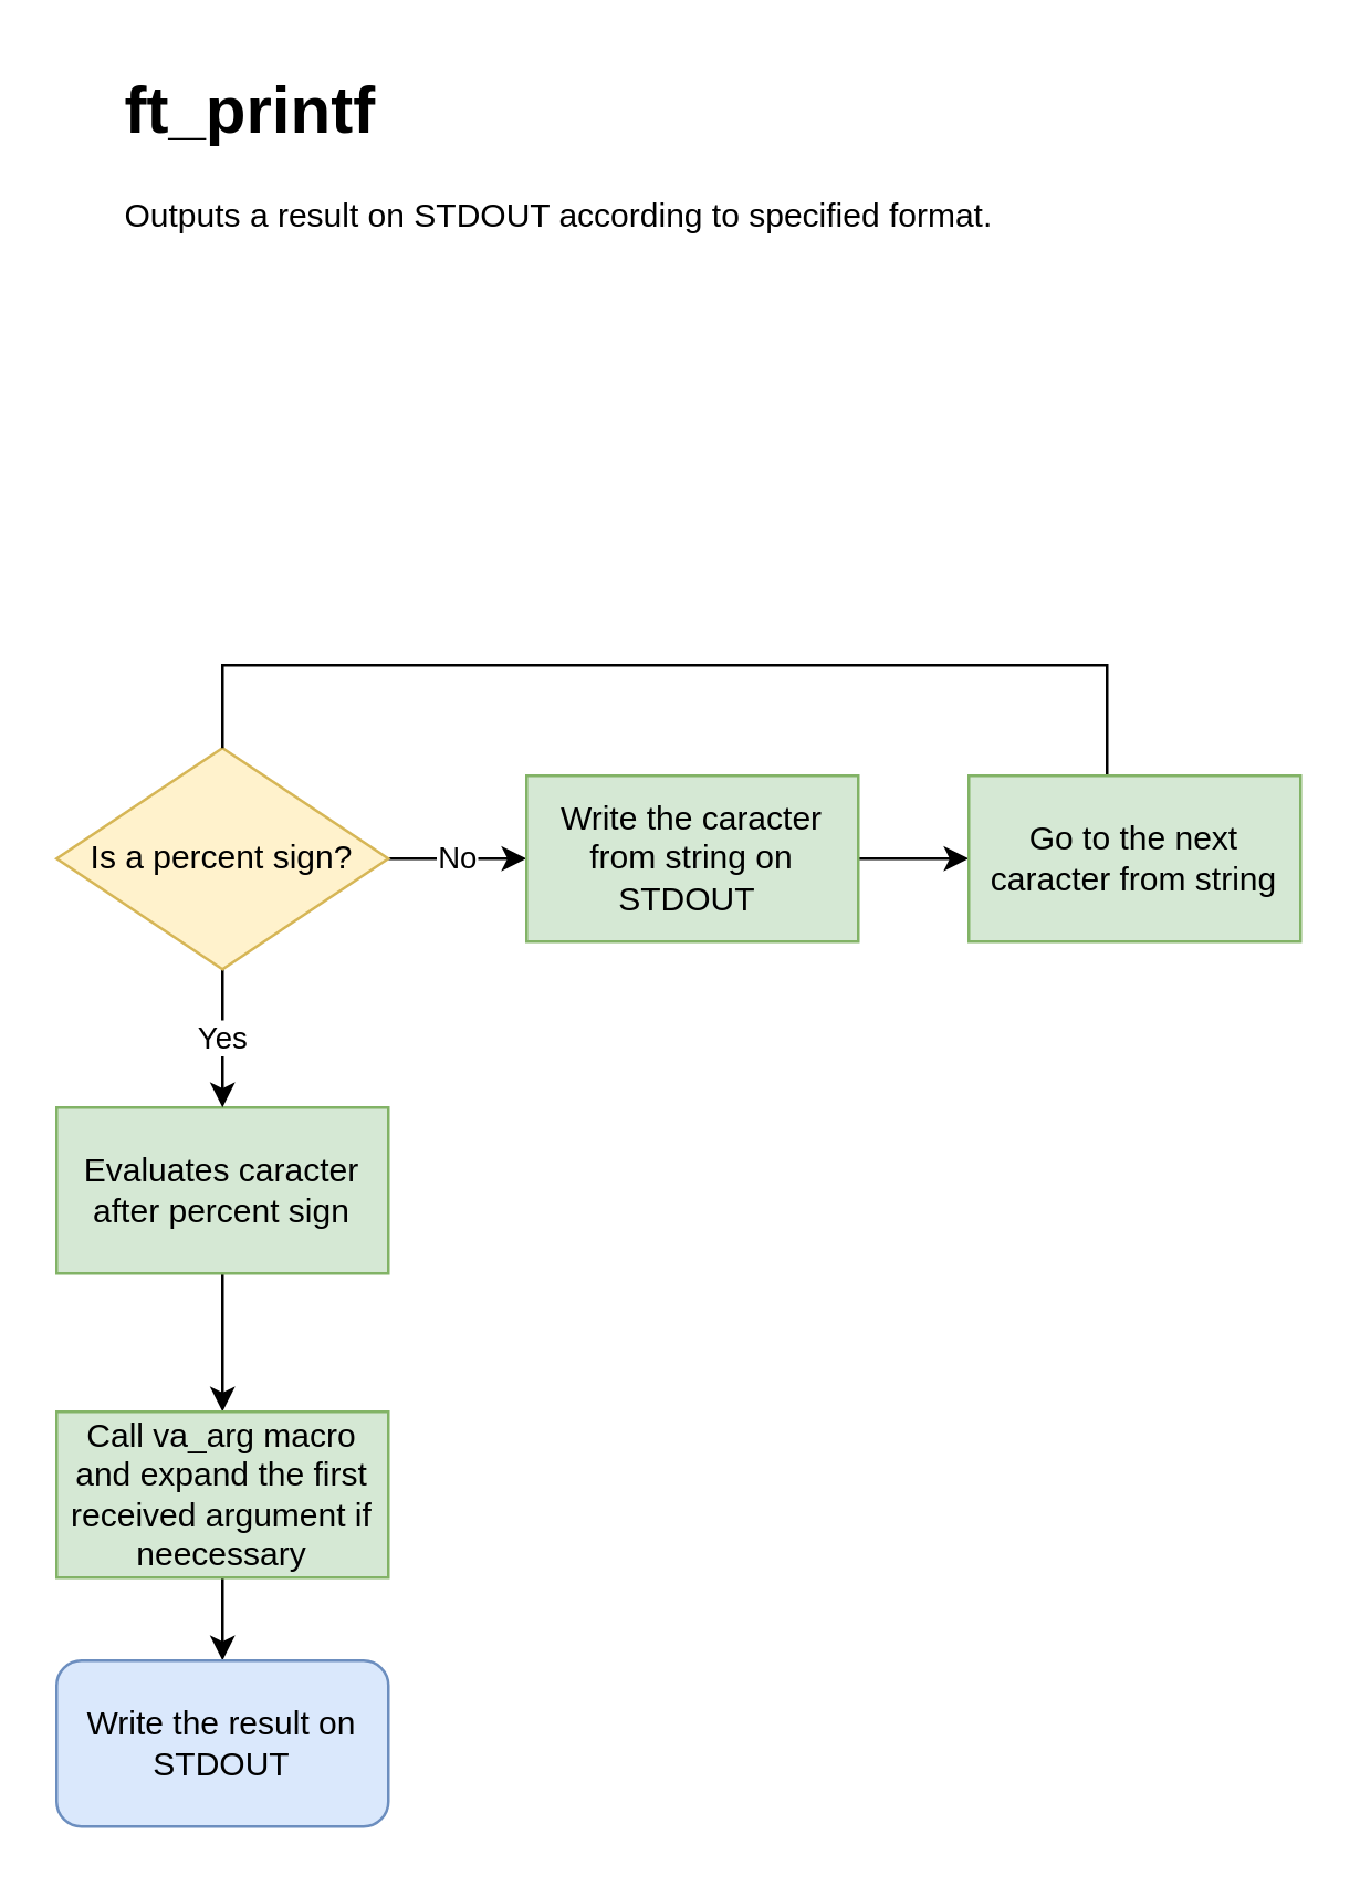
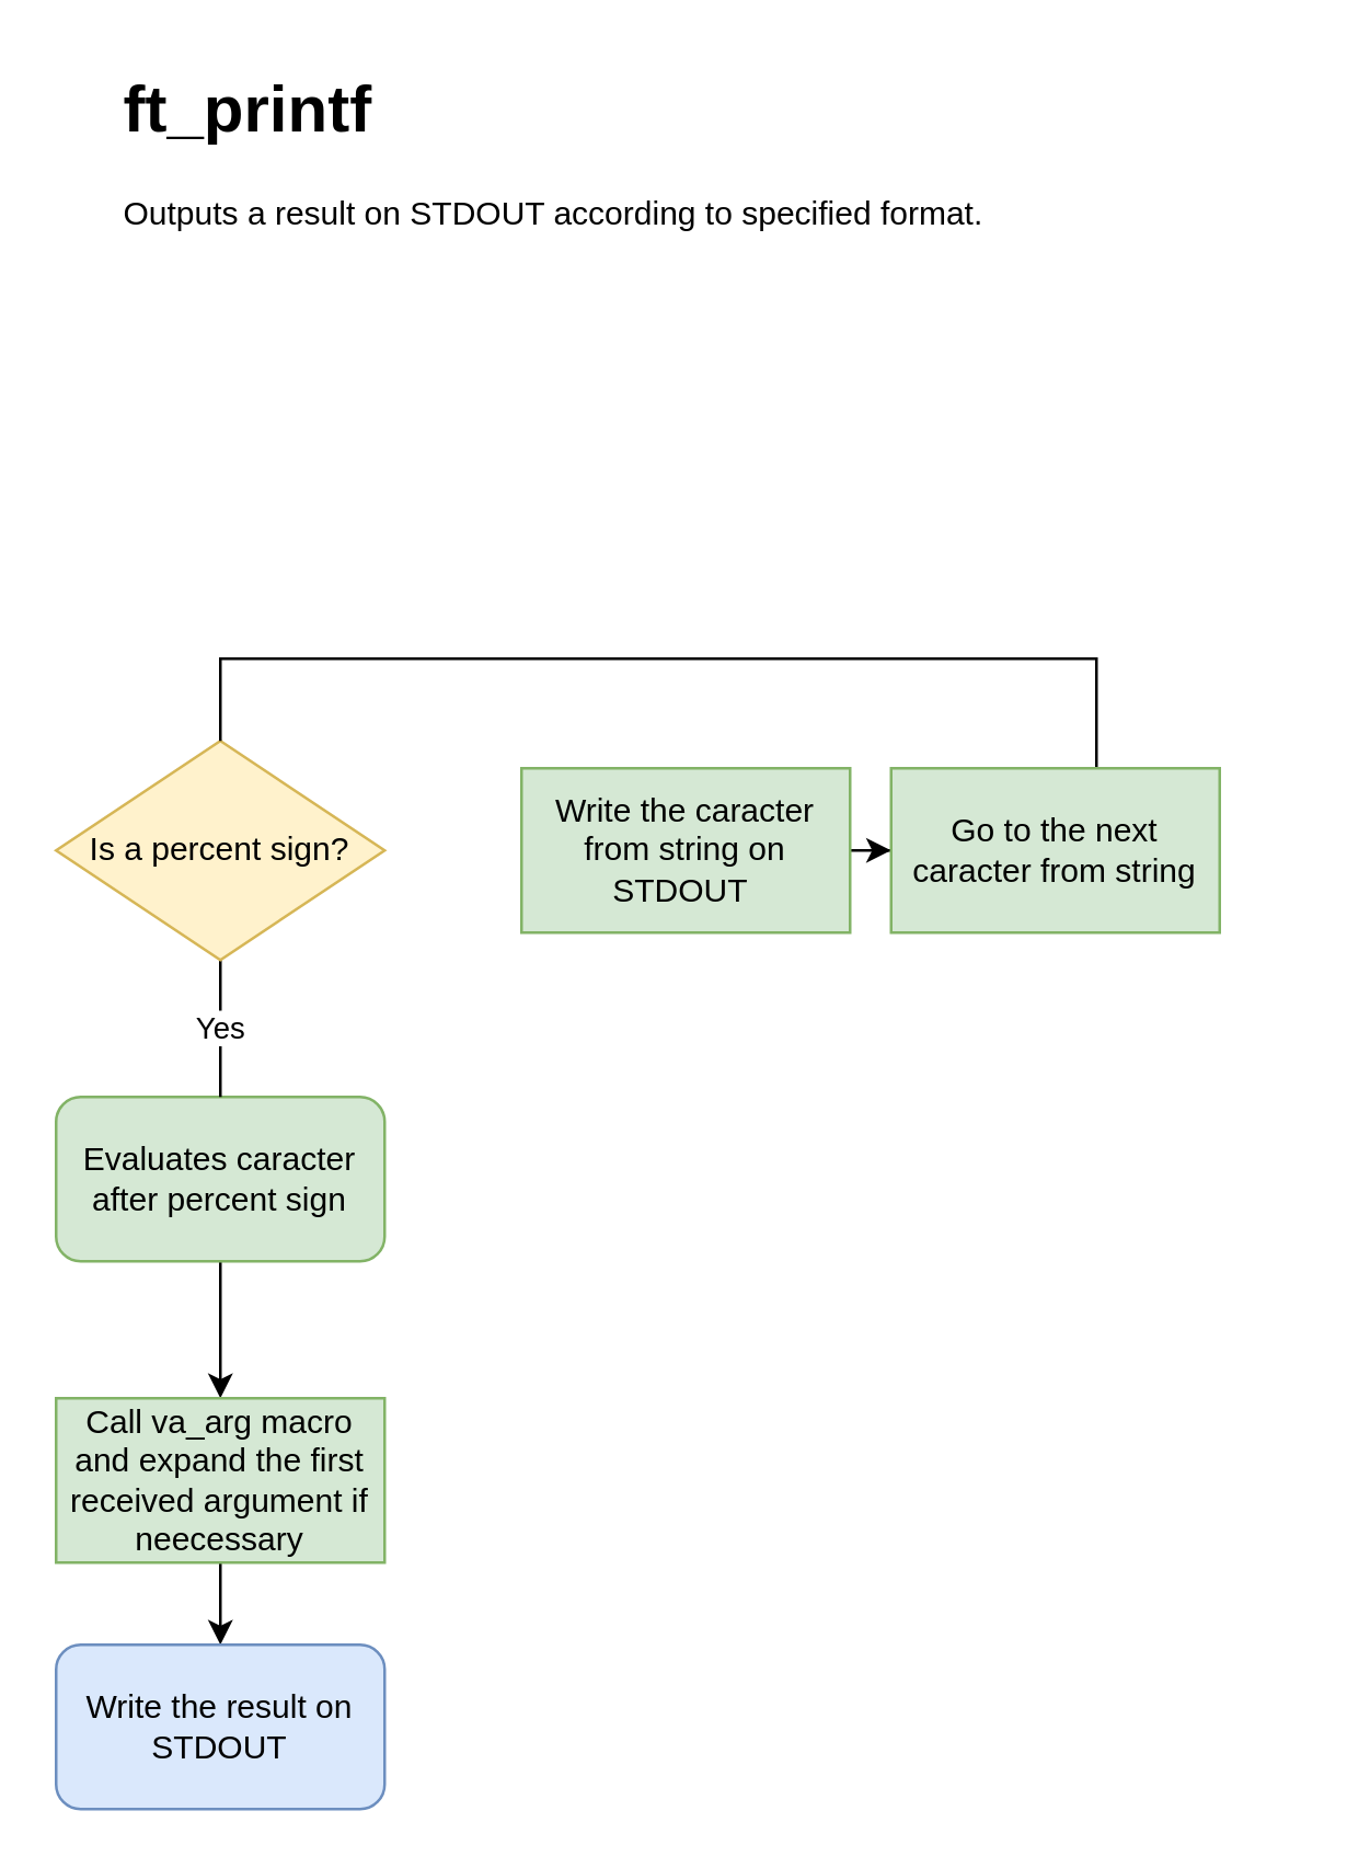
  <mxCell id="0" />
  <mxCell id="1" value="Layers" parent="0" />
  <mxCell id="2" value="" style="edgeStyle=orthogonalEdgeStyle;rounded=0;orthogonalLoop=1;jettySize=auto;html=1;" edge="1" parent="1" source="3" target="5"><mxGeometry relative="1" as="geometry" /></mxCell>
- <mxCell id="3" value="Evaluates caracter after percent sign" style="rounded=0;whiteSpace=wrap;html=1;fillColor=#d5e8d4;strokeColor=#82b366;" vertex="1" parent="1"><mxGeometry x="20" y="400" width="120" height="60" as="geometry" /></mxCell>
+ <mxCell id="3" value="Evaluates caracter after percent sign" style="whiteSpace=wrap;html=1;fillColor=#d5e8d4;strokeColor=#82b366;rounded=1;" vertex="1" parent="1"><mxGeometry x="20" y="400" width="120" height="60" as="geometry" /></mxCell>
  <mxCell id="4" value="" style="edgeStyle=orthogonalEdgeStyle;rounded=0;orthogonalLoop=1;jettySize=auto;html=1;" edge="1" parent="1" source="5" target="13"><mxGeometry relative="1" as="geometry" /></mxCell>
  <mxCell id="5" value="Call va_arg macro and expand the first received argument if neecessary" style="whiteSpace=wrap;html=1;fillColor=#d5e8d4;strokeColor=#82b366;rounded=0;" vertex="1" parent="1"><mxGeometry x="20" y="510" width="120" height="60" as="geometry" /></mxCell>
- <mxCell id="6" value="No" style="edgeStyle=orthogonalEdgeStyle;rounded=0;orthogonalLoop=1;jettySize=auto;html=1;" edge="1" parent="1" source="8" target="10"><mxGeometry relative="1" as="geometry" /></mxCell>
- <mxCell id="7" value="Yes" style="edgeStyle=orthogonalEdgeStyle;rounded=0;orthogonalLoop=1;jettySize=auto;html=1;" edge="1" parent="1" source="8" target="3"><mxGeometry relative="1" as="geometry" /></mxCell>
+ <mxCell id="7" value="Yes" style="edgeStyle=orthogonalEdgeStyle;rounded=0;orthogonalLoop=1;jettySize=auto;html=1;endArrow=none;" edge="1" parent="1" source="8" target="3"><mxGeometry relative="1" as="geometry" /></mxCell>
  <mxCell id="8" value="Is a percent sign?" style="rhombus;whiteSpace=wrap;html=1;fillColor=#fff2cc;strokeColor=#d6b656;rounded=0;" vertex="1" parent="1"><mxGeometry x="20" y="270" width="120" height="80" as="geometry" /></mxCell>
  <mxCell id="9" value="" style="edgeStyle=orthogonalEdgeStyle;rounded=0;orthogonalLoop=1;jettySize=auto;html=1;" edge="1" parent="1" source="10" target="12"><mxGeometry relative="1" as="geometry" /></mxCell>
  <mxCell id="10" value="Write the caracter from string on STDOUT&amp;nbsp;" style="rounded=0;whiteSpace=wrap;html=1;fillColor=#d5e8d4;strokeColor=#82b366;" vertex="1" parent="1"><mxGeometry x="190" y="280" width="120" height="60" as="geometry" /></mxCell>
  <mxCell id="11" style="edgeStyle=orthogonalEdgeStyle;rounded=0;orthogonalLoop=1;jettySize=auto;html=1;entryX=0.5;entryY=0;entryDx=0;entryDy=0;endArrow=none;" edge="1" parent="1" source="12" target="8"><mxGeometry relative="1" as="geometry"><Array as="points"><mxPoint x="400" y="240" /><mxPoint x="80" y="240" /></Array></mxGeometry></mxCell>
- <mxCell id="12" value="Go to the next caracter from string" style="whiteSpace=wrap;html=1;fillColor=#d5e8d4;strokeColor=#82b366;rounded=0;" vertex="1" parent="1"><mxGeometry x="350" y="280" width="120" height="60" as="geometry" /></mxCell>
+ <mxCell id="12" value="Go to the next caracter from string" style="whiteSpace=wrap;html=1;fillColor=#d5e8d4;strokeColor=#82b366;rounded=0;" vertex="1" parent="1"><mxGeometry x="325" y="280" width="120" height="60" as="geometry" /></mxCell>
  <mxCell id="13" value="Write the result on STDOUT" style="whiteSpace=wrap;html=1;fillColor=#dae8fc;strokeColor=#6c8ebf;rounded=1;" vertex="1" parent="1"><mxGeometry x="20" y="600" width="120" height="60" as="geometry" /></mxCell>
  <mxCell id="14" value="&lt;h1&gt;ft_printf&lt;/h1&gt;&lt;p&gt;Outputs a result on STDOUT according to specified format.&lt;/p&gt;" style="text;html=1;strokeColor=none;fillColor=none;spacing=5;spacingTop=-20;whiteSpace=wrap;overflow=hidden;rounded=0;" vertex="1" parent="1"><mxGeometry x="40" width="350" height="120" as="geometry" y="20" /></mxCell>
  <mxCell id="15" value="Background" parent="0" />
